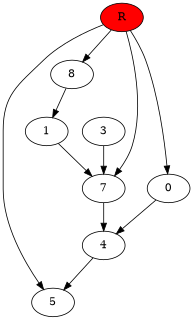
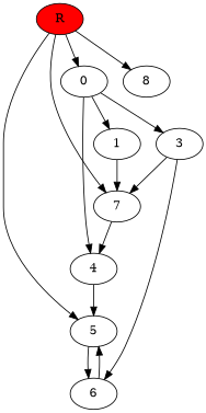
  digraph {
    1
    7
+   6
    5
    4
    n6 [label=0]
    3
    8
    R [fillcolor="#ff0000" style=filled]
    1 -> 7
    7 -> 4
+   6 -> 5
+   5 -> 6
    4 -> 5
    n6 -> 4
+   n6 -> 3
    3 -> 7
-   8 -> 1
+   3 -> 6
+   n6 -> 1
    R -> 7
    R -> 5
    R -> n6
    R -> 8
  }
